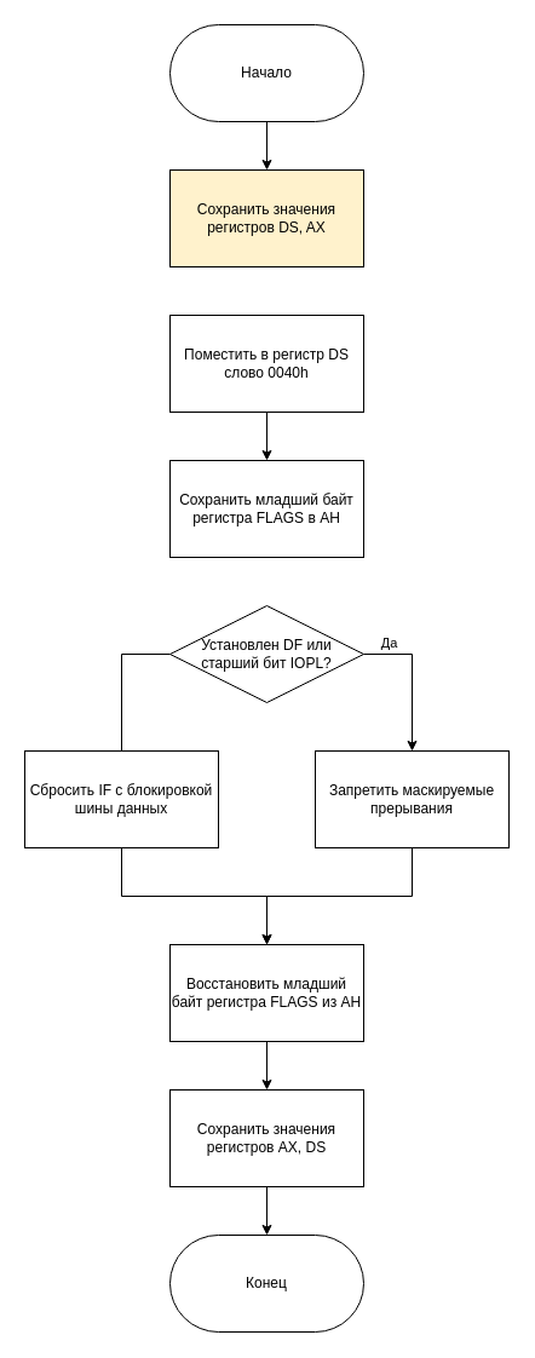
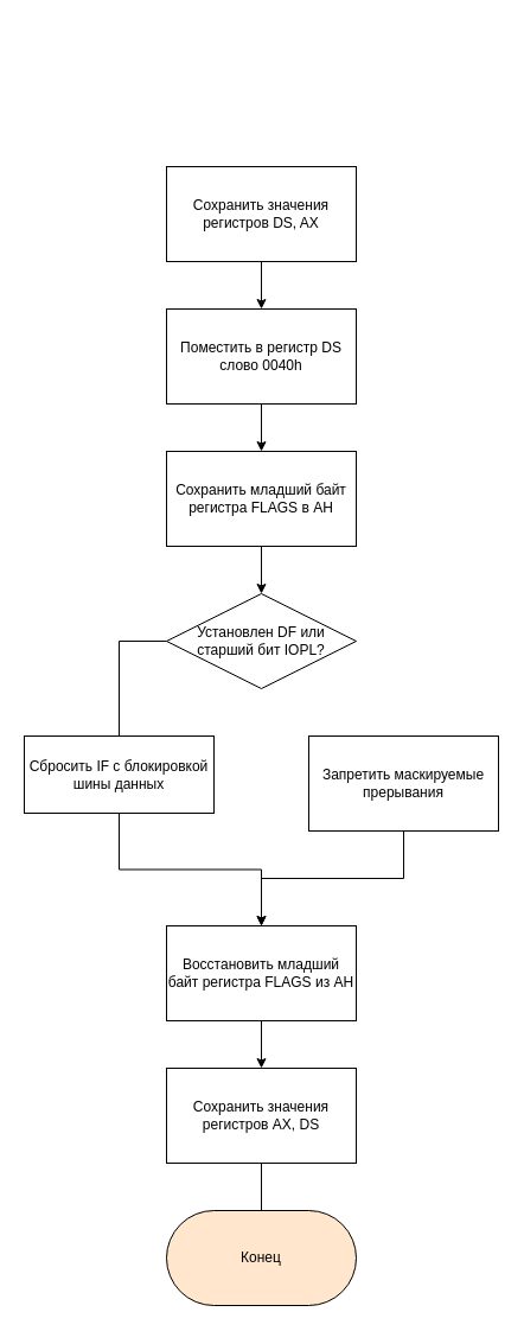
  <mxCell id="0" />
  <mxCell id="1" parent="0" />
- <mxCell id="2" value="Сохранить значения регистров DS, AX" style="rounded=0;whiteSpace=wrap;html=1;fillColor=#fff2cc;" parent="1" vertex="1"><mxGeometry x="140" y="140" width="160" height="80" as="geometry" /></mxCell>
- <mxCell id="3" value="Начало" style="rounded=1;whiteSpace=wrap;html=1;arcSize=50;" parent="1" vertex="1"><mxGeometry x="140" y="20" width="160" height="80" as="geometry" /></mxCell>
+ <mxCell id="2" value="Сохранить значения регистров DS, AX" style="rounded=0;whiteSpace=wrap;html=1;" parent="1" vertex="1"><mxGeometry x="140" y="140" width="160" height="80" as="geometry" /></mxCell>
  <mxCell id="4" style="edgeStyle=none;html=1;exitX=0.5;exitY=1;exitDx=0;exitDy=0;entryX=0.5;entryY=0;entryDx=0;entryDy=0;" parent="1" source="5" target="7" edge="1"><mxGeometry relative="1" as="geometry" /></mxCell>
  <mxCell id="5" value="Поместить в регистр DS слово 0040h" style="rounded=0;whiteSpace=wrap;html=1;" parent="1" vertex="1"><mxGeometry x="140" y="260" width="160" height="80" as="geometry" /></mxCell>
+ <mxCell id="6" style="edgeStyle=orthogonalEdgeStyle;rounded=0;html=1;exitX=0.5;exitY=1;exitDx=0;exitDy=0;entryX=0.5;entryY=0;entryDx=0;entryDy=0;" parent="1" source="7" target="11" edge="1"><mxGeometry relative="1" as="geometry" /></mxCell>
  <mxCell id="7" value="Сохранить младший байт регистра FLAGS в AH" style="rounded=0;whiteSpace=wrap;html=1;" parent="1" vertex="1"><mxGeometry x="140" y="380" width="160" height="80" as="geometry" /></mxCell>
  <mxCell id="8" style="edgeStyle=orthogonalEdgeStyle;rounded=0;html=1;exitX=0;exitY=0.5;exitDx=0;exitDy=0;entryX=0.5;entryY=0;entryDx=0;entryDy=0;endArrow=none;" parent="1" source="11" target="13" edge="1"><mxGeometry relative="1" as="geometry" /></mxCell>
- <mxCell id="9" style="edgeStyle=orthogonalEdgeStyle;rounded=0;html=1;exitX=1;exitY=0.5;exitDx=0;exitDy=0;entryX=0.5;entryY=0;entryDx=0;entryDy=0;" parent="1" source="11" target="15" edge="1"><mxGeometry relative="1" as="geometry" /></mxCell>
- <mxCell id="10" value="Да" style="edgeLabel;html=1;align=center;verticalAlign=middle;resizable=0;points=[];" vertex="1" connectable="0" parent="9"><mxGeometry x="-0.4" y="1" relative="1" as="geometry"><mxPoint x="-16" y="-9" as="offset" /></mxGeometry></mxCell>
  <mxCell id="11" value="Установлен DF или старший бит IOPL?" style="rhombus;whiteSpace=wrap;html=1;" parent="1" vertex="1"><mxGeometry x="140" y="500" width="160" height="80" as="geometry" /></mxCell>
  <mxCell id="12" style="edgeStyle=orthogonalEdgeStyle;rounded=0;html=1;exitX=0.5;exitY=1;exitDx=0;exitDy=0;" edge="1" parent="1" source="13" target="17"><mxGeometry relative="1" as="geometry" /></mxCell>
- <mxCell id="13" value="Сбросить IF с блокировкой шины данных" style="rounded=0;whiteSpace=wrap;html=1;" parent="1" vertex="1"><mxGeometry x="20" y="620" width="160" height="80" as="geometry" /></mxCell>
+ <mxCell id="13" value="Сбросить IF с блокировкой шины данных" style="rounded=0;whiteSpace=wrap;html=1;" parent="1" vertex="1"><mxGeometry x="20" y="620" width="160" height="65" as="geometry" /></mxCell>
  <mxCell id="14" style="edgeStyle=orthogonalEdgeStyle;html=1;exitX=0.5;exitY=1;exitDx=0;exitDy=0;rounded=0;" edge="1" parent="1" source="15" target="17"><mxGeometry relative="1" as="geometry" /></mxCell>
  <mxCell id="15" value="Запретить маскируемые прерывания" style="rounded=0;whiteSpace=wrap;html=1;" parent="1" vertex="1"><mxGeometry x="260" y="620" width="160" height="80" as="geometry" /></mxCell>
  <mxCell id="16" style="edgeStyle=none;html=1;exitX=0.5;exitY=1;exitDx=0;exitDy=0;" parent="1" source="17" target="21" edge="1"><mxGeometry relative="1" as="geometry" /></mxCell>
  <mxCell id="17" value="Восстановить младший байт регистра FLAGS из AH" style="rounded=0;whiteSpace=wrap;html=1;" parent="1" vertex="1"><mxGeometry x="140" y="780" width="160" height="80" as="geometry" /></mxCell>
- <mxCell id="18" value="" style="endArrow=classic;html=1;exitX=0.5;exitY=1;exitDx=0;exitDy=0;entryX=0.5;entryY=0;entryDx=0;entryDy=0;" parent="1" source="3" target="2" edge="1"><mxGeometry width="50" height="50" relative="1" as="geometry"><mxPoint x="360" y="440" as="sourcePoint" /><mxPoint x="410" y="390" as="targetPoint" /></mxGeometry></mxCell>
- <mxCell id="20" style="edgeStyle=orthogonalEdgeStyle;rounded=0;html=1;exitX=0.5;exitY=1;exitDx=0;exitDy=0;entryX=0.5;entryY=0;entryDx=0;entryDy=0;" parent="1" source="21" target="22" edge="1"><mxGeometry relative="1" as="geometry" /></mxCell>
+ <mxCell id="19" value="" style="endArrow=classic;html=1;exitX=0.5;exitY=1;exitDx=0;exitDy=0;entryX=0.5;entryY=0;entryDx=0;entryDy=0;" parent="1" source="2" target="5" edge="1"><mxGeometry width="50" height="50" relative="1" as="geometry"><mxPoint x="360" y="440" as="sourcePoint" /><mxPoint x="410" y="390" as="targetPoint" /></mxGeometry></mxCell>
+ <mxCell id="20" style="edgeStyle=orthogonalEdgeStyle;rounded=0;html=1;exitX=0.5;exitY=1;exitDx=0;exitDy=0;entryX=0.5;entryY=0;entryDx=0;entryDy=0;endArrow=none;" parent="1" source="21" target="22" edge="1"><mxGeometry relative="1" as="geometry" /></mxCell>
  <mxCell id="21" value="Сохранить значения регистров AX, DS" style="rounded=0;whiteSpace=wrap;html=1;" parent="1" vertex="1"><mxGeometry x="140" y="900" width="160" height="80" as="geometry" /></mxCell>
- <mxCell id="22" value="Конец" style="rounded=1;whiteSpace=wrap;html=1;arcSize=50;" parent="1" vertex="1"><mxGeometry x="140" y="1020" width="160" height="80" as="geometry" /></mxCell>
+ <mxCell id="22" value="Конец" style="rounded=1;whiteSpace=wrap;html=1;arcSize=50;fillColor=#ffe6cc;" parent="1" vertex="1"><mxGeometry x="140" y="1020" width="160" height="80" as="geometry" /></mxCell>
